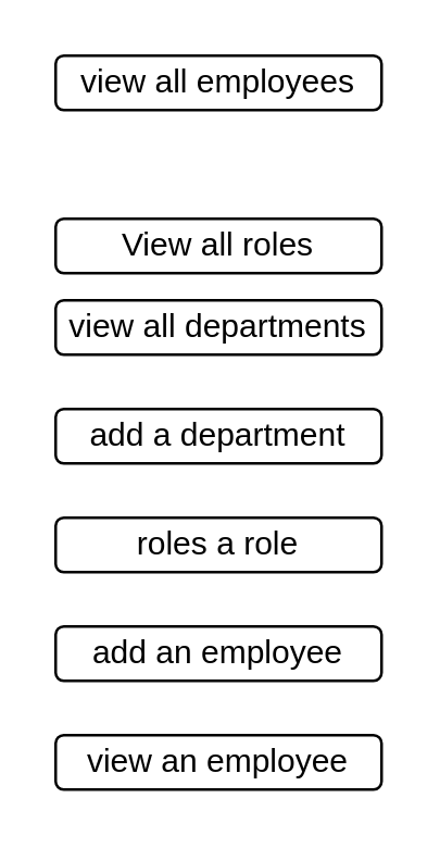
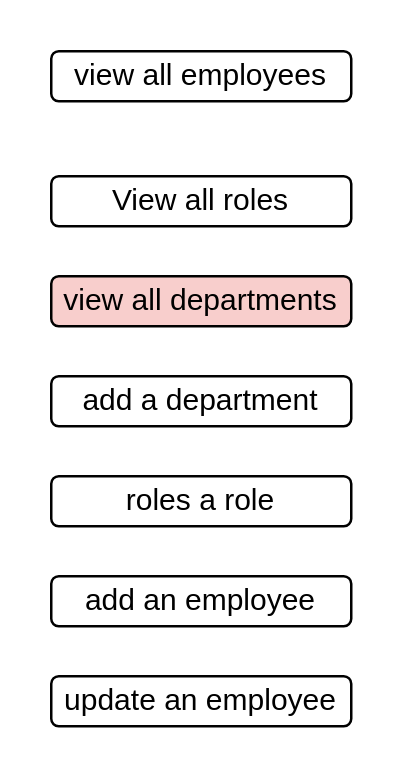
  <mxCell id="0" />
  <mxCell id="1" parent="0" />
  <mxCell id="2" value="view all employees" style="rounded=1;whiteSpace=wrap;html=1;fontSize=12;glass=0;strokeWidth=1;shadow=0;" parent="1" vertex="1"><mxGeometry x="20" y="20" width="120" height="20" as="geometry" /></mxCell>
- <mxCell id="3" value="View all roles" style="rounded=1;whiteSpace=wrap;html=1;" vertex="1" parent="1"><mxGeometry x="20" y="80" width="120" height="20" as="geometry" /></mxCell>
- <mxCell id="4" value="view all departments" style="rounded=1;whiteSpace=wrap;html=1;" vertex="1" parent="1"><mxGeometry x="20" y="110" width="120" height="20" as="geometry" /></mxCell>
+ <mxCell id="3" value="View all roles" style="rounded=1;whiteSpace=wrap;html=1;" vertex="1" parent="1"><mxGeometry x="20" y="70" width="120" height="20" as="geometry" /></mxCell>
+ <mxCell id="4" value="view all departments" style="rounded=1;whiteSpace=wrap;html=1;fillColor=#f8cecc;" vertex="1" parent="1"><mxGeometry x="20" y="110" width="120" height="20" as="geometry" /></mxCell>
  <mxCell id="5" value="add a department" style="rounded=1;whiteSpace=wrap;html=1;" vertex="1" parent="1"><mxGeometry x="20" y="150" width="120" height="20" as="geometry" /></mxCell>
  <mxCell id="6" value="roles a role" style="rounded=1;whiteSpace=wrap;html=1;" vertex="1" parent="1"><mxGeometry x="20" y="190" width="120" height="20" as="geometry" /></mxCell>
  <mxCell id="7" value="add an employee" style="rounded=1;whiteSpace=wrap;html=1;" vertex="1" parent="1"><mxGeometry x="20" y="230" width="120" height="20" as="geometry" /></mxCell>
- <mxCell id="8" value="view an employee" style="rounded=1;whiteSpace=wrap;html=1;" vertex="1" parent="1"><mxGeometry x="20" y="270" width="120" height="20" as="geometry" /></mxCell>
+ <mxCell id="8" value="update an employee" style="rounded=1;whiteSpace=wrap;html=1;" vertex="1" parent="1"><mxGeometry x="20" y="270" width="120" height="20" as="geometry" /></mxCell>
